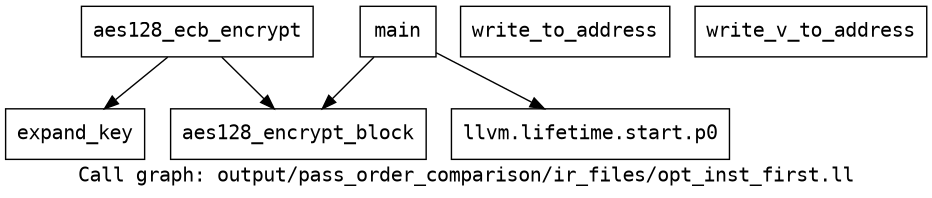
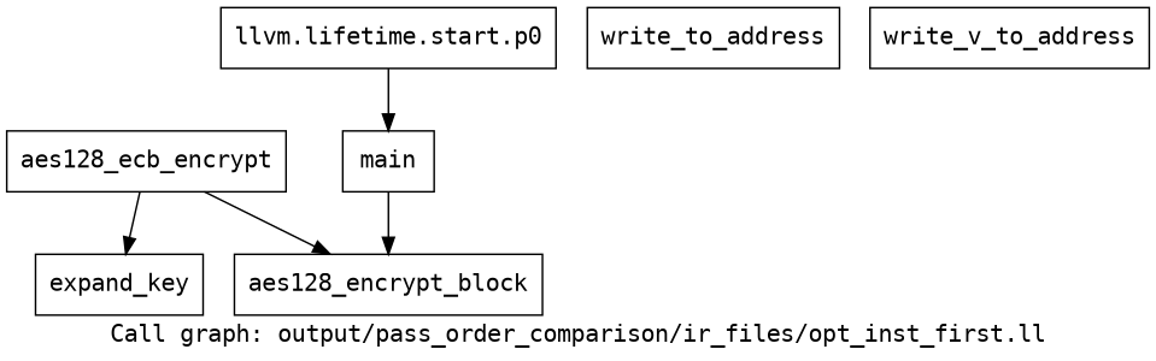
  digraph {
    fontname="DejaVu Sans Mono"
    label="Call graph: output/pass_order_comparison/ir_files/opt_inst_first.ll"
    node [fontname="DejaVu Sans Mono" shape=record]
    edge [fontname="DejaVu Sans Mono"]
    n1 [label="{expand_key}"]
    n2 [label="{llvm.lifetime.start.p0}"]
    n3 [label="{aes128_encrypt_block}"]
    n4 [label="{main}"]
    n5 [label="{aes128_ecb_encrypt}"]
    n6 [label="{write_to_address}"]
    n7 [label="{write_v_to_address}"]
-   n4 -> n2
+   n2 -> n4
    n4 -> n3
    n5 -> n1
    n5 -> n3
  }
